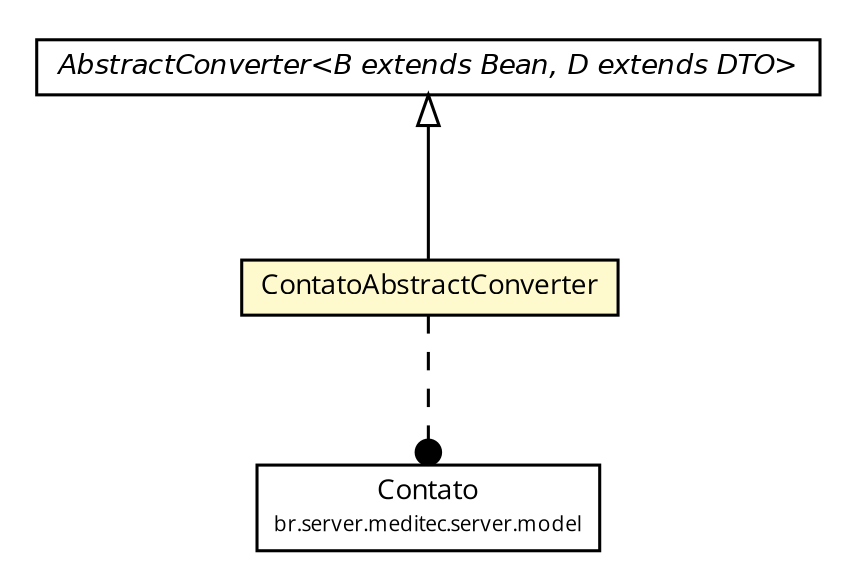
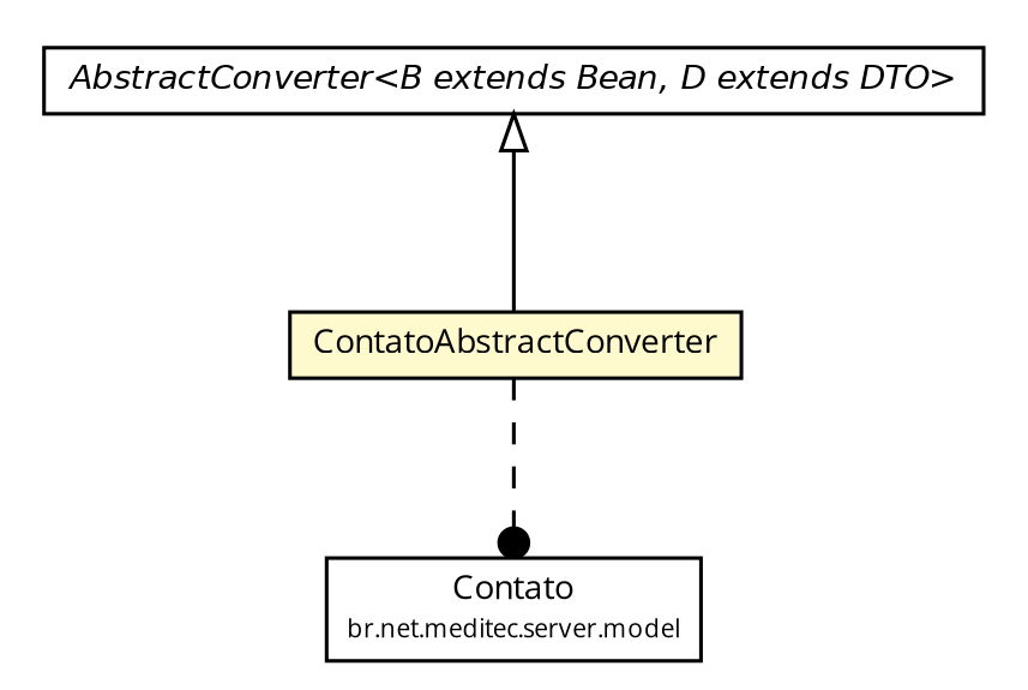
  digraph {
    fontname="Open Sans"
    node [fontcolor=black fontname="Open Sans" fontsize=9.0 shape=plaintext]
    edge [fontname="Open Sans" headport=p labelfontname=Helvetica labelfontsize=10 tailport=p]
-   n1 [label=<<table border="0" cellborder="1" cellspacing="0" cellpadding="2" port="p" href="../model/Contato.html"> 		<tr><td><table border="0" cellspacing="0" cellpadding="1"> 			<tr><td> Contato </td></tr> 			<tr><td><font point-size="7.0"> br.server.meditec.server.model </font></td></tr> 		</table></td></tr> 		</table>>]
+   n1 [label=<<table border="0" cellborder="1" cellspacing="0" cellpadding="2" port="p" href="../model/Contato.html"> 		<tr><td><table border="0" cellspacing="0" cellpadding="1"> 			<tr><td> Contato </td></tr> 			<tr><td><font point-size="7.0"> br.net.meditec.server.model </font></td></tr> 		</table></td></tr> 		</table>>]
    n2 [label=<<table border="0" cellborder="1" cellspacing="0" cellpadding="2" port="p" bgcolor="lemonChiffon" href="./ContatoAbstractConverter.html"> 		<tr><td><table border="0" cellspacing="0" cellpadding="1"> 			<tr><td> ContatoAbstractConverter </td></tr> 		</table></td></tr> 		</table>>]
    n3 [label=<<table border="0" cellborder="1" cellspacing="0" cellpadding="2" port="p" href="./AbstractConverter.html"> 		<tr><td><table border="0" cellspacing="0" cellpadding="1"> 			<tr><td><font face="Helvetica-Oblique"> AbstractConverter&lt;B extends Bean, D extends DTO&gt; </font></td></tr> 		</table></td></tr> 		</table>>]
    n2 -> n1 [arrowhead=dot color=black fontcolor=black fontsize=10.0 style=dashed]
    n3 -> n2 [arrowtail=empty dir=back fontsize=10]
  }
